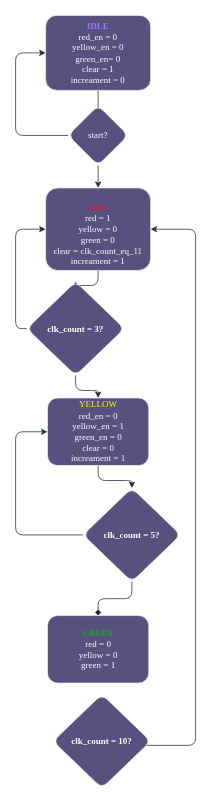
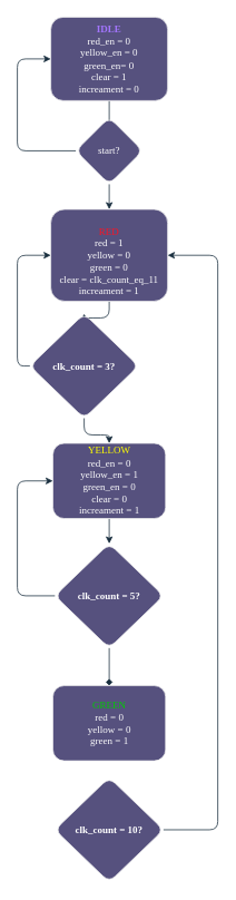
  <mxCell id="0" />
  <mxCell id="1" parent="0" />
  <mxCell id="2" value="" style="rounded=1;html=1;jettySize=auto;orthogonalLoop=1;fontSize=11;endArrow=block;endFill=0;endSize=8;strokeWidth=1;shadow=0;labelBackgroundColor=none;edgeStyle=orthogonalEdgeStyle;fontFamily=Times New Roman;strokeColor=#182E3E;fontColor=default;" parent="1" source="3" edge="1"><mxGeometry relative="1" as="geometry"><mxPoint x="130" y="190" as="targetPoint" /></mxGeometry></mxCell>
  <mxCell id="3" value="&lt;b&gt;&lt;font color=&quot;#a375ff&quot;&gt;IDLE&lt;/font&gt;&lt;/b&gt;&lt;br&gt;red_en = 0&lt;br&gt;yellow_en = 0&lt;br&gt;green_en= 0&lt;br&gt;clear = 1&lt;br&gt;increament = 0" style="rounded=1;whiteSpace=wrap;html=1;fontSize=12;glass=0;strokeWidth=1;shadow=0;fillColor=#56517E;fontFamily=Times New Roman;labelBackgroundColor=none;strokeColor=#EEEEEE;fontColor=#FFFFFF;" parent="1" vertex="1"><mxGeometry x="60" y="20" width="140" height="100" as="geometry" /></mxCell>
  <mxCell id="4" value="" style="edgeStyle=orthogonalEdgeStyle;rounded=1;orthogonalLoop=1;jettySize=auto;html=1;fontColor=default;fontFamily=Times New Roman;labelBackgroundColor=none;strokeColor=#182E3E;" edge="1" parent="1" source="5" target="13"><mxGeometry relative="1" as="geometry" /></mxCell>
  <mxCell id="5" value="&lt;br&gt;&lt;font color=&quot;#ff1222&quot;&gt;RED&lt;/font&gt;&lt;br&gt;red = 1&lt;br&gt;yellow = 0&lt;br&gt;green = 0&lt;br&gt;clear = clk_count_eq_11&lt;br&gt;increament = 1" style="rounded=1;whiteSpace=wrap;html=1;fillColor=#56517E;fontFamily=Times New Roman;labelBackgroundColor=none;strokeColor=#EEEEEE;fontColor=#FFFFFF;" vertex="1" parent="1"><mxGeometry x="60" y="250" width="140" height="110" as="geometry" /></mxCell>
  <mxCell id="6" style="edgeStyle=orthogonalEdgeStyle;rounded=1;orthogonalLoop=1;jettySize=auto;html=1;exitX=0;exitY=0.5;exitDx=0;exitDy=0;entryX=0;entryY=0.5;entryDx=0;entryDy=0;fontFamily=Times New Roman;labelBackgroundColor=none;strokeColor=#182E3E;fontColor=default;" edge="1" parent="1" source="8" target="3"><mxGeometry relative="1" as="geometry"><Array as="points"><mxPoint x="20" y="180" /><mxPoint x="20" y="70" /></Array></mxGeometry></mxCell>
  <mxCell id="7" style="edgeStyle=orthogonalEdgeStyle;rounded=1;orthogonalLoop=1;jettySize=auto;html=1;exitX=0.5;exitY=1;exitDx=0;exitDy=0;entryX=0.5;entryY=0;entryDx=0;entryDy=0;fontFamily=Times New Roman;labelBackgroundColor=none;strokeColor=#182E3E;fontColor=default;" edge="1" parent="1" source="8" target="5"><mxGeometry relative="1" as="geometry" /></mxCell>
  <mxCell id="8" value="start?" style="rhombus;whiteSpace=wrap;html=1;rounded=1;fontFamily=Times New Roman;labelBackgroundColor=none;fillColor=#56517E;strokeColor=#EEEEEE;fontColor=#FFFFFF;" vertex="1" parent="1"><mxGeometry x="90" y="140" width="80" height="80" as="geometry" /></mxCell>
  <mxCell id="9" value="0" style="text;html=1;strokeColor=none;fillColor=none;align=center;verticalAlign=middle;whiteSpace=wrap;rounded=1;fontFamily=Times New Roman;labelBackgroundColor=none;fontColor=#FFFFFF;" vertex="1" parent="1"><mxGeometry x="40" y="140" width="60" height="30" as="geometry" /></mxCell>
  <mxCell id="10" value="2&lt;br&gt;" style="text;html=1;strokeColor=none;fillColor=none;align=center;verticalAlign=middle;whiteSpace=wrap;rounded=1;fontFamily=Times New Roman;labelBackgroundColor=none;fontColor=#FFFFFF;" vertex="1" parent="1"><mxGeometry x="110" y="230" width="60" height="30" as="geometry" /></mxCell>
  <mxCell id="11" style="edgeStyle=orthogonalEdgeStyle;rounded=1;orthogonalLoop=1;jettySize=auto;html=1;exitX=0;exitY=0.5;exitDx=0;exitDy=0;entryX=0;entryY=0.5;entryDx=0;entryDy=0;fontFamily=Times New Roman;fontColor=default;labelBackgroundColor=none;strokeColor=#182E3E;" edge="1" parent="1" source="13" target="5"><mxGeometry relative="1" as="geometry"><Array as="points"><mxPoint x="20" y="438" /><mxPoint x="20" y="305" /></Array></mxGeometry></mxCell>
  <mxCell id="12" style="edgeStyle=orthogonalEdgeStyle;rounded=1;orthogonalLoop=1;jettySize=auto;html=1;exitX=0.5;exitY=1;exitDx=0;exitDy=0;fontFamily=Times New Roman;fontColor=default;labelBackgroundColor=none;strokeColor=#182E3E;" edge="1" parent="1" source="13" target="15"><mxGeometry relative="1" as="geometry" /></mxCell>
  <mxCell id="13" value="&lt;font&gt;&lt;b&gt;clk_count = 3?&lt;/b&gt;&lt;/font&gt;" style="rhombus;whiteSpace=wrap;html=1;fontColor=#FFFFFF;fillColor=#56517E;rounded=1;fontFamily=Times New Roman;labelBackgroundColor=none;strokeColor=#EEEEEE;" vertex="1" parent="1"><mxGeometry x="35" y="375" width="130" height="125" as="geometry" /></mxCell>
  <mxCell id="14" style="edgeStyle=orthogonalEdgeStyle;rounded=1;orthogonalLoop=1;jettySize=auto;html=1;exitX=0.5;exitY=1;exitDx=0;exitDy=0;entryX=0.5;entryY=0;entryDx=0;entryDy=0;strokeColor=#182E3E;" edge="1" parent="1" source="15" target="18"><mxGeometry relative="1" as="geometry" /></mxCell>
  <mxCell id="15" value="&lt;font color=&quot;#ffff00&quot;&gt;YELLOW&lt;/font&gt;&lt;br&gt;red_en = 0&lt;br&gt;yellow_en = 1&lt;br&gt;green_en = 0&lt;br&gt;clear = 0&lt;br&gt;increament = 1" style="rounded=1;whiteSpace=wrap;html=1;fontFamily=Times New Roman;fontColor=#FFFFFF;fillColor=#56517E;labelBackgroundColor=none;strokeColor=#EEEEEE;" vertex="1" parent="1"><mxGeometry x="62.5" y="530" width="135" height="90" as="geometry" /></mxCell>
  <mxCell id="16" style="edgeStyle=orthogonalEdgeStyle;rounded=1;orthogonalLoop=1;jettySize=auto;html=1;exitX=0;exitY=0.5;exitDx=0;exitDy=0;entryX=0;entryY=0.5;entryDx=0;entryDy=0;strokeColor=#182E3E;" edge="1" parent="1" source="18" target="15"><mxGeometry relative="1" as="geometry"><Array as="points"><mxPoint x="20" y="713" /><mxPoint x="20" y="575" /></Array></mxGeometry></mxCell>
  <mxCell id="17" style="edgeStyle=orthogonalEdgeStyle;rounded=1;orthogonalLoop=1;jettySize=auto;html=1;exitX=0.5;exitY=1;exitDx=0;exitDy=0;entryX=0.5;entryY=0;entryDx=0;entryDy=0;strokeColor=#182E3E;endArrow=diamond;" edge="1" parent="1" source="18" target="19"><mxGeometry relative="1" as="geometry" /></mxCell>
- <mxCell id="18" value="&lt;font&gt;&lt;b&gt;clk_count = 5?&lt;/b&gt;&lt;/font&gt;" style="rhombus;whiteSpace=wrap;html=1;fontColor=#FFFFFF;fillColor=#56517E;rounded=1;fontFamily=Times New Roman;labelBackgroundColor=none;strokeColor=#EEEEEE;" vertex="1" parent="1"><mxGeometry x="110" y="650" width="130" height="125" as="geometry" /></mxCell>
+ <mxCell id="18" value="&lt;font&gt;&lt;b&gt;clk_count = 5?&lt;/b&gt;&lt;/font&gt;" style="rhombus;whiteSpace=wrap;html=1;fontColor=#FFFFFF;fillColor=#56517E;rounded=1;fontFamily=Times New Roman;labelBackgroundColor=none;strokeColor=#EEEEEE;" vertex="1" parent="1"><mxGeometry x="65" y="650" width="130" height="125" as="geometry" /></mxCell>
  <mxCell id="19" value="&lt;font color=&quot;#00cc00&quot;&gt;GREEN&lt;/font&gt;&lt;br&gt;red = 0&lt;br&gt;yellow = 0&lt;br&gt;green = 1" style="rounded=1;whiteSpace=wrap;html=1;fontFamily=Times New Roman;fontColor=#FFFFFF;fillColor=#56517E;labelBackgroundColor=none;strokeColor=#EEEEEE;" vertex="1" parent="1"><mxGeometry x="62.5" y="820" width="135" height="90" as="geometry" /></mxCell>
  <mxCell id="20" style="edgeStyle=orthogonalEdgeStyle;rounded=1;orthogonalLoop=1;jettySize=auto;html=1;strokeColor=#182E3E;entryX=1;entryY=0.5;entryDx=0;entryDy=0;" edge="1" parent="1" source="21" target="5"><mxGeometry x="0.021" y="-34" relative="1" as="geometry"><mxPoint x="310" y="100" as="targetPoint" /><Array as="points"><mxPoint x="260" y="993" /><mxPoint x="260" y="305" /></Array><mxPoint x="-4" y="15" as="offset" /></mxGeometry></mxCell>
- <mxCell id="21" value="&lt;font&gt;&lt;b&gt;clk_count = 10?&lt;/b&gt;&lt;/font&gt;" style="rhombus;whiteSpace=wrap;html=1;fontColor=#FFFFFF;fillColor=#56517E;rounded=1;fontFamily=Times New Roman;labelBackgroundColor=none;strokeColor=#EEEEEE;" vertex="1" parent="1"><mxGeometry x="70" y="925" width="130" height="125" as="geometry" /></mxCell>
+ <mxCell id="21" value="&lt;font&gt;&lt;b&gt;clk_count = 10?&lt;/b&gt;&lt;/font&gt;" style="rhombus;whiteSpace=wrap;html=1;fontColor=#FFFFFF;fillColor=#56517E;rounded=1;fontFamily=Times New Roman;labelBackgroundColor=none;strokeColor=#EEEEEE;" vertex="1" parent="1"><mxGeometry x="65" y="930" width="130" height="125" as="geometry" /></mxCell>
